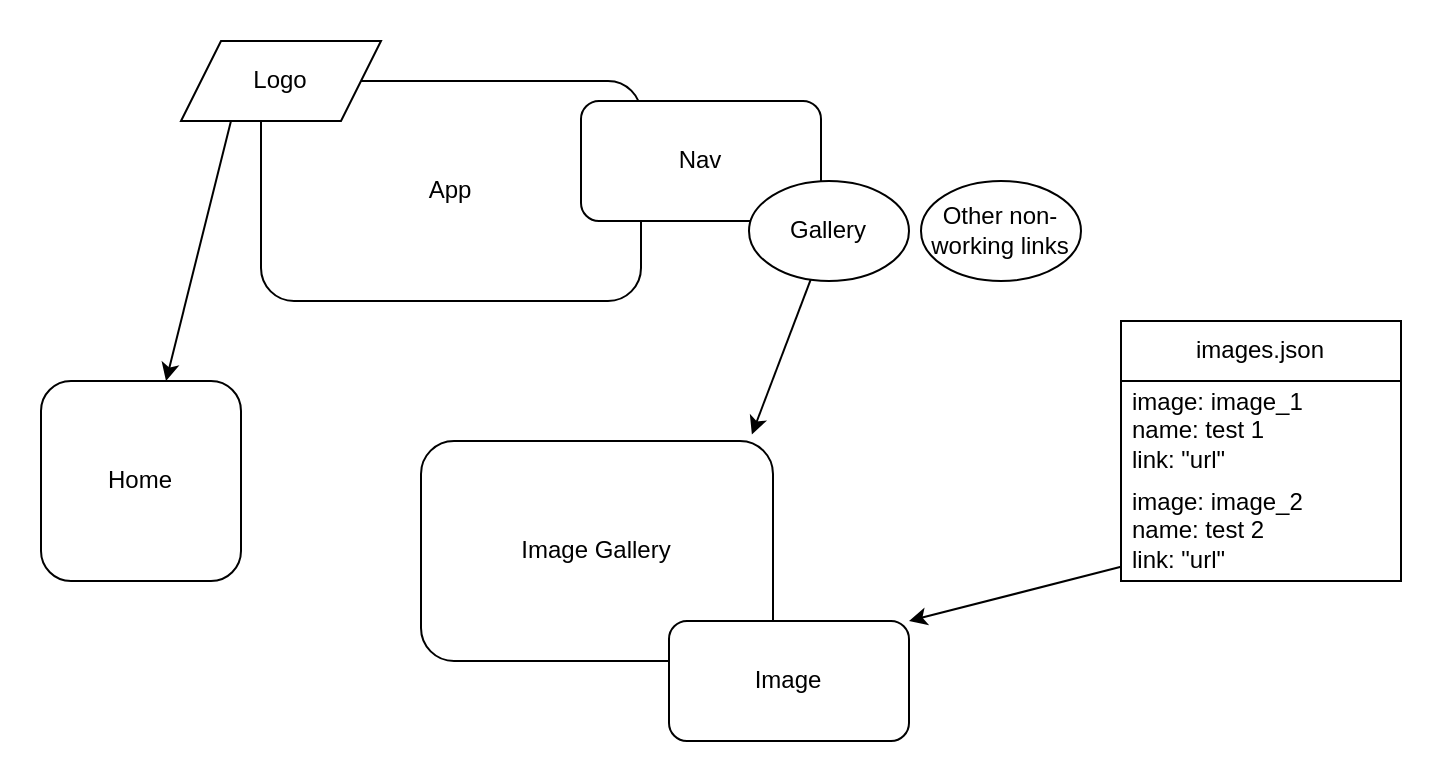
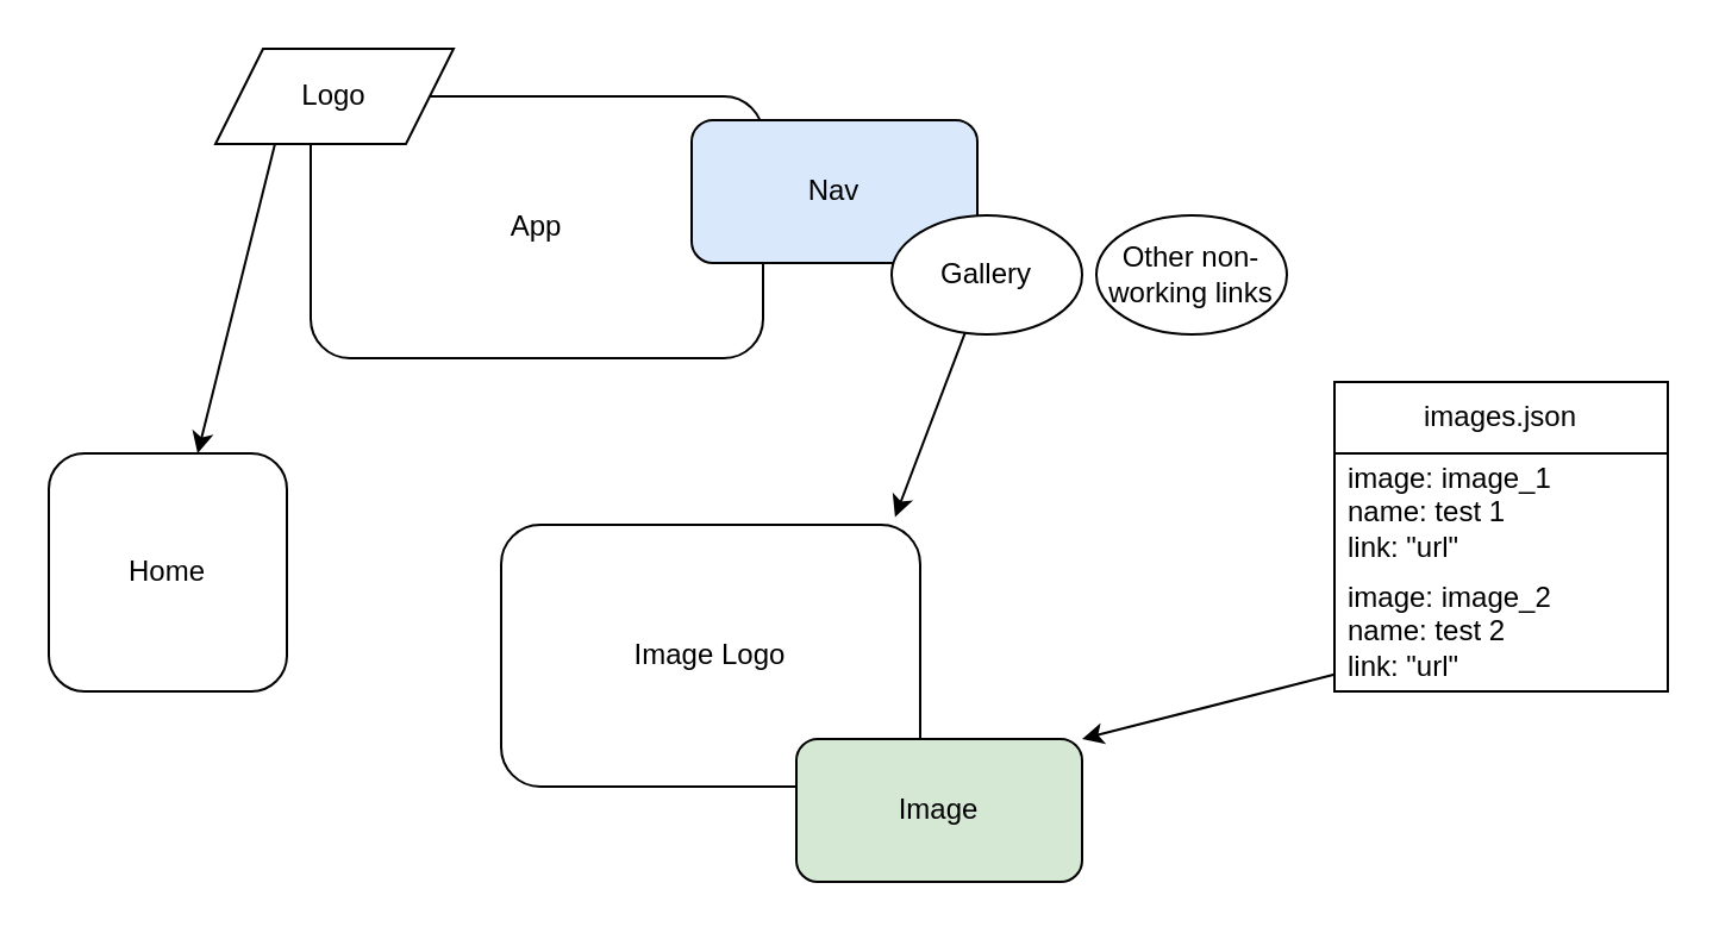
  <mxCell id="0" />
  <mxCell id="1" parent="0" />
  <mxCell id="2" style="edgeStyle=none;rounded=0;orthogonalLoop=1;jettySize=auto;html=1;exitX=1;exitY=0.5;exitDx=0;exitDy=0;entryX=0;entryY=0.5;entryDx=0;entryDy=0;dashed=1;" edge="1" parent="1" source="3" target="4"><mxGeometry relative="1" as="geometry" /></mxCell>
  <mxCell id="3" value="App" style="rounded=1;whiteSpace=wrap;html=1;" vertex="1" parent="1"><mxGeometry x="130" y="40" width="190" height="110" as="geometry" /></mxCell>
- <mxCell id="4" value="Nav" style="rounded=1;whiteSpace=wrap;html=1;" vertex="1" parent="1"><mxGeometry x="290" y="50" width="120" height="60" as="geometry" /></mxCell>
+ <mxCell id="4" value="Nav" style="rounded=1;whiteSpace=wrap;html=1;fillColor=#dae8fc;" vertex="1" parent="1"><mxGeometry x="290" y="50" width="120" height="60" as="geometry" /></mxCell>
  <mxCell id="5" value="Home" style="rounded=1;whiteSpace=wrap;html=1;" vertex="1" parent="1"><mxGeometry x="20" y="190" width="100" height="100" as="geometry" /></mxCell>
- <mxCell id="6" value="Image Gallery" style="rounded=1;whiteSpace=wrap;html=1;" vertex="1" parent="1"><mxGeometry x="210" y="220" width="176" height="110" as="geometry" /></mxCell>
+ <mxCell id="6" value="Image Logo" style="rounded=1;whiteSpace=wrap;html=1;" vertex="1" parent="1"><mxGeometry x="210" y="220" width="176" height="110" as="geometry" /></mxCell>
  <mxCell id="7" value="Gallery" style="ellipse;whiteSpace=wrap;html=1;" vertex="1" parent="1"><mxGeometry x="374" y="90" width="80" height="50" as="geometry" /></mxCell>
  <mxCell id="8" style="edgeStyle=none;rounded=0;orthogonalLoop=1;jettySize=auto;html=1;entryX=0.94;entryY=-0.03;entryDx=0;entryDy=0;entryPerimeter=0;" edge="1" parent="1" source="7" target="6"><mxGeometry relative="1" as="geometry" /></mxCell>
  <mxCell id="9" style="edgeStyle=none;rounded=0;orthogonalLoop=1;jettySize=auto;html=1;exitX=0.25;exitY=1;exitDx=0;exitDy=0;" edge="1" parent="1" source="10" target="5"><mxGeometry relative="1" as="geometry" /></mxCell>
  <mxCell id="10" value="Logo" style="shape=parallelogram;perimeter=parallelogramPerimeter;whiteSpace=wrap;html=1;fixedSize=1;" vertex="1" parent="1"><mxGeometry x="90" y="20" width="100" height="40" as="geometry" /></mxCell>
  <mxCell id="11" value="Other non-working links" style="ellipse;whiteSpace=wrap;html=1;" vertex="1" parent="1"><mxGeometry x="460" y="90" width="80" height="50" as="geometry" /></mxCell>
  <mxCell id="12" value="images.json" style="swimlane;fontStyle=0;childLayout=stackLayout;horizontal=1;startSize=30;horizontalStack=0;resizeParent=1;resizeParentMax=0;resizeLast=0;collapsible=1;marginBottom=0;whiteSpace=wrap;html=1;" vertex="1" parent="1"><mxGeometry x="560" y="160" width="140" height="130" as="geometry" /></mxCell>
  <mxCell id="13" value="image: image_1&lt;div&gt;name: test 1&lt;/div&gt;&lt;div&gt;link: &quot;url&quot;&lt;/div&gt;" style="text;strokeColor=none;fillColor=none;align=left;verticalAlign=middle;spacingLeft=4;spacingRight=4;overflow=hidden;points=[[0,0.5],[1,0.5]];portConstraint=eastwest;rotatable=0;whiteSpace=wrap;html=1;" vertex="1" parent="12"><mxGeometry y="30" width="140" height="50" as="geometry" /></mxCell>
  <mxCell id="14" value="image: image_2&lt;div&gt;name: test 2&lt;/div&gt;&lt;div&gt;link: &quot;url&quot;&lt;/div&gt;" style="text;strokeColor=none;fillColor=none;align=left;verticalAlign=middle;spacingLeft=4;spacingRight=4;overflow=hidden;points=[[0,0.5],[1,0.5]];portConstraint=eastwest;rotatable=0;whiteSpace=wrap;html=1;" vertex="1" parent="12"><mxGeometry y="80" width="140" height="50" as="geometry" /></mxCell>
- <mxCell id="15" value="Image" style="rounded=1;whiteSpace=wrap;html=1;" vertex="1" parent="1"><mxGeometry x="334" y="310" width="120" height="60" as="geometry" /></mxCell>
+ <mxCell id="15" value="Image" style="rounded=1;whiteSpace=wrap;html=1;fillColor=#d5e8d4;" vertex="1" parent="1"><mxGeometry x="334" y="310" width="120" height="60" as="geometry" /></mxCell>
  <mxCell id="16" style="edgeStyle=none;rounded=0;orthogonalLoop=1;jettySize=auto;html=1;entryX=1;entryY=0;entryDx=0;entryDy=0;" edge="1" parent="1" source="14" target="15"><mxGeometry relative="1" as="geometry" /></mxCell>
